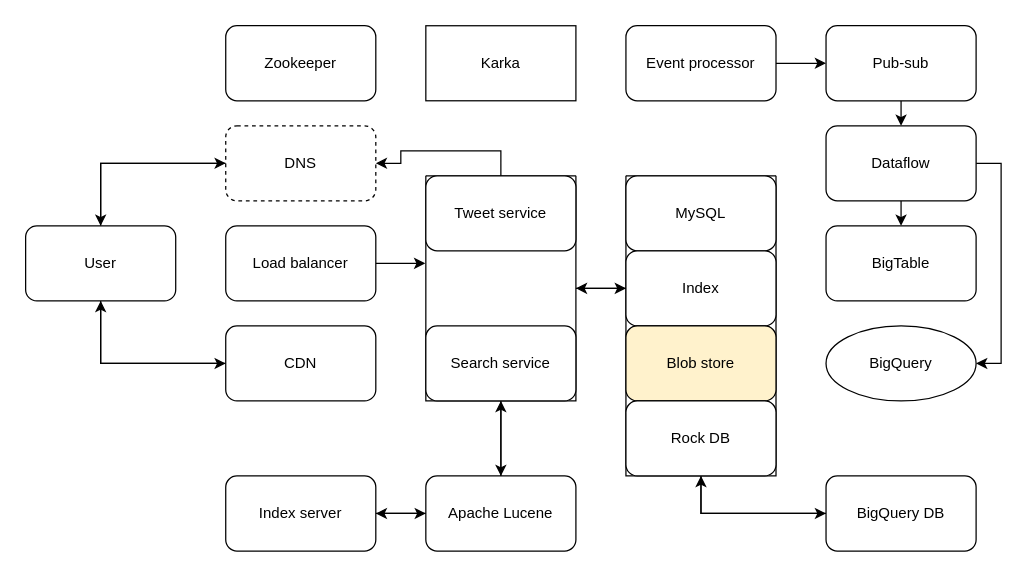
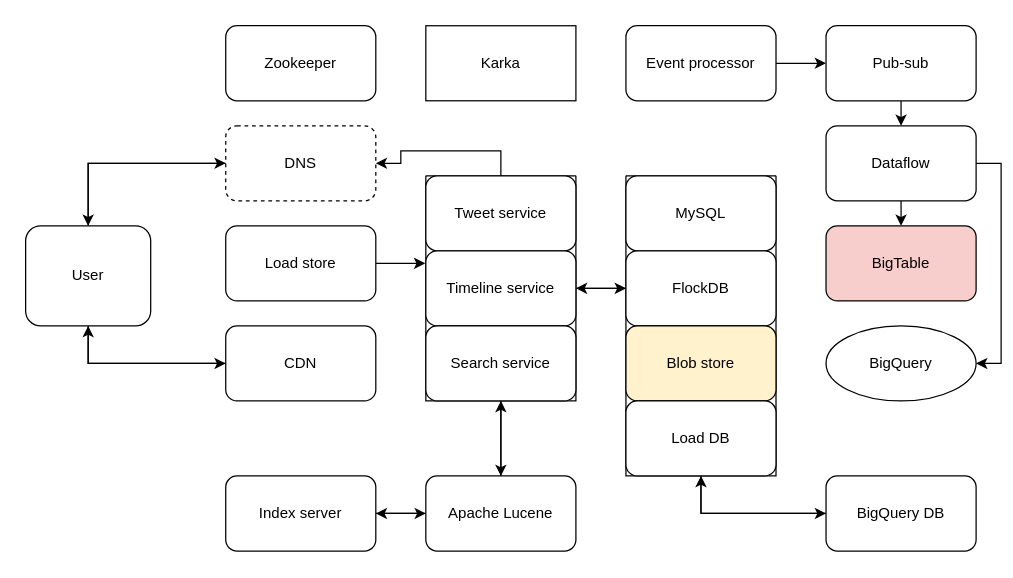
  <mxCell id="0" />
  <mxCell id="1" parent="0" />
  <mxCell id="2" style="edgeStyle=orthogonalEdgeStyle;rounded=0;orthogonalLoop=1;jettySize=auto;html=1;exitX=0.5;exitY=0;exitDx=0;exitDy=0;entryX=0;entryY=0.5;entryDx=0;entryDy=0;" parent="1" source="4" target="8" edge="1"><mxGeometry relative="1" as="geometry" /></mxCell>
  <mxCell id="3" style="edgeStyle=orthogonalEdgeStyle;rounded=0;orthogonalLoop=1;jettySize=auto;html=1;exitX=0.5;exitY=1;exitDx=0;exitDy=0;entryX=0;entryY=0.5;entryDx=0;entryDy=0;" edge="1" parent="1" source="4" target="10"><mxGeometry relative="1" as="geometry" /></mxCell>
- <mxCell id="4" value="User" style="rounded=1;whiteSpace=wrap;html=1;" parent="1" vertex="1"><mxGeometry x="20" y="180" width="120" height="60" as="geometry" /></mxCell>
+ <mxCell id="4" value="User" style="rounded=1;whiteSpace=wrap;html=1;" parent="1" vertex="1"><mxGeometry x="20" y="180" width="100" height="80" as="geometry" /></mxCell>
  <mxCell id="5" style="edgeStyle=orthogonalEdgeStyle;rounded=0;orthogonalLoop=1;jettySize=auto;html=1;exitX=1;exitY=0.5;exitDx=0;exitDy=0;entryX=-0.004;entryY=0.392;entryDx=0;entryDy=0;entryPerimeter=0;" edge="1" parent="1" source="6" target="13"><mxGeometry relative="1" as="geometry" /></mxCell>
- <mxCell id="6" value="Load balancer" style="rounded=1;whiteSpace=wrap;html=1;" parent="1" vertex="1"><mxGeometry x="180" y="180" width="120" height="60" as="geometry" /></mxCell>
+ <mxCell id="6" value="Load store" style="rounded=1;whiteSpace=wrap;html=1;" parent="1" vertex="1"><mxGeometry x="180" y="180" width="120" height="60" as="geometry" /></mxCell>
  <mxCell id="7" style="edgeStyle=orthogonalEdgeStyle;rounded=0;orthogonalLoop=1;jettySize=auto;html=1;exitX=0;exitY=0.5;exitDx=0;exitDy=0;entryX=0.5;entryY=0;entryDx=0;entryDy=0;" parent="1" source="8" target="4" edge="1"><mxGeometry relative="1" as="geometry" /></mxCell>
  <mxCell id="8" value="DNS" style="rounded=1;whiteSpace=wrap;html=1;dashed=1;" parent="1" vertex="1"><mxGeometry x="180" y="100" width="120" height="60" as="geometry" /></mxCell>
  <mxCell id="9" style="edgeStyle=orthogonalEdgeStyle;rounded=0;orthogonalLoop=1;jettySize=auto;html=1;exitX=0;exitY=0.5;exitDx=0;exitDy=0;entryX=0.5;entryY=1;entryDx=0;entryDy=0;" parent="1" source="10" target="4" edge="1"><mxGeometry relative="1" as="geometry" /></mxCell>
  <mxCell id="10" value="CDN" style="rounded=1;whiteSpace=wrap;html=1;" parent="1" vertex="1"><mxGeometry x="180" y="260" width="120" height="60" as="geometry" /></mxCell>
  <mxCell id="11" style="edgeStyle=orthogonalEdgeStyle;rounded=0;orthogonalLoop=1;jettySize=auto;html=1;exitX=1;exitY=0.5;exitDx=0;exitDy=0;" edge="1" parent="1" source="13" target="24"><mxGeometry relative="1" as="geometry" /></mxCell>
  <mxCell id="12" style="edgeStyle=orthogonalEdgeStyle;rounded=0;orthogonalLoop=1;jettySize=auto;html=1;exitX=0.5;exitY=1;exitDx=0;exitDy=0;entryX=0.5;entryY=0;entryDx=0;entryDy=0;" edge="1" parent="1" source="13" target="38"><mxGeometry relative="1" as="geometry" /></mxCell>
  <mxCell id="13" value="" style="swimlane;startSize=0;" vertex="1" parent="1"><mxGeometry x="340" y="140" width="120" height="180" as="geometry" /></mxCell>
  <mxCell id="14" value="Tweet service" style="rounded=1;whiteSpace=wrap;html=1;" parent="13" vertex="1"><mxGeometry width="120" height="60" as="geometry" /></mxCell>
+ <mxCell id="15" value="Timeline service" style="rounded=1;whiteSpace=wrap;html=1;" parent="13" vertex="1"><mxGeometry y="60" width="120" height="60" as="geometry" /></mxCell>
  <mxCell id="16" value="Search service" style="rounded=1;whiteSpace=wrap;html=1;" parent="13" vertex="1"><mxGeometry y="120" width="120" height="60" as="geometry" /></mxCell>
  <mxCell id="17" value="Karka" style="whiteSpace=wrap;html=1;rounded=0;" vertex="1" parent="1"><mxGeometry x="340" y="20" width="120" height="60" as="geometry" /></mxCell>
  <mxCell id="18" style="edgeStyle=orthogonalEdgeStyle;rounded=0;orthogonalLoop=1;jettySize=auto;html=1;exitX=0.5;exitY=0;exitDx=0;exitDy=0;" edge="1" parent="1" source="14" target="8"><mxGeometry relative="1" as="geometry" /></mxCell>
  <mxCell id="19" style="edgeStyle=orthogonalEdgeStyle;rounded=0;orthogonalLoop=1;jettySize=auto;html=1;exitX=1;exitY=0.5;exitDx=0;exitDy=0;entryX=0;entryY=0.5;entryDx=0;entryDy=0;" edge="1" parent="1" source="20" target="28"><mxGeometry relative="1" as="geometry" /></mxCell>
  <mxCell id="20" value="Event processor" style="rounded=1;whiteSpace=wrap;html=1;" vertex="1" parent="1"><mxGeometry x="500" y="20" width="120" height="60" as="geometry" /></mxCell>
  <mxCell id="21" style="edgeStyle=orthogonalEdgeStyle;rounded=0;orthogonalLoop=1;jettySize=auto;html=1;exitX=0.5;exitY=1;exitDx=0;exitDy=0;entryX=0;entryY=0.5;entryDx=0;entryDy=0;" edge="1" parent="1" source="22" target="42"><mxGeometry relative="1" as="geometry" /></mxCell>
  <mxCell id="22" value="" style="swimlane;startSize=0;" vertex="1" parent="1"><mxGeometry x="500" y="140" width="120" height="240" as="geometry" /></mxCell>
  <mxCell id="23" value="MySQL" style="rounded=1;whiteSpace=wrap;html=1;" vertex="1" parent="22"><mxGeometry width="120" height="60" as="geometry" /></mxCell>
- <mxCell id="24" value="Index" style="rounded=1;whiteSpace=wrap;html=1;" vertex="1" parent="22"><mxGeometry y="60" width="120" height="60" as="geometry" /></mxCell>
+ <mxCell id="24" value="FlockDB" style="rounded=1;whiteSpace=wrap;html=1;" vertex="1" parent="22"><mxGeometry y="60" width="120" height="60" as="geometry" /></mxCell>
  <mxCell id="25" value="Blob store" style="rounded=1;whiteSpace=wrap;html=1;fillColor=#fff2cc;" vertex="1" parent="1"><mxGeometry x="500" y="260" width="120" height="60" as="geometry" /></mxCell>
- <mxCell id="26" value="Rock DB" style="rounded=1;whiteSpace=wrap;html=1;" vertex="1" parent="1"><mxGeometry x="500" y="320" width="120" height="60" as="geometry" /></mxCell>
+ <mxCell id="26" value="Load DB" style="rounded=1;whiteSpace=wrap;html=1;" vertex="1" parent="1"><mxGeometry x="500" y="320" width="120" height="60" as="geometry" /></mxCell>
  <mxCell id="27" style="edgeStyle=orthogonalEdgeStyle;rounded=0;orthogonalLoop=1;jettySize=auto;html=1;exitX=0.5;exitY=1;exitDx=0;exitDy=0;entryX=0.5;entryY=0;entryDx=0;entryDy=0;" edge="1" parent="1" source="28" target="31"><mxGeometry relative="1" as="geometry" /></mxCell>
  <mxCell id="28" value="Pub-sub" style="rounded=1;whiteSpace=wrap;html=1;" vertex="1" parent="1"><mxGeometry x="660" y="20" width="120" height="60" as="geometry" /></mxCell>
  <mxCell id="29" style="edgeStyle=orthogonalEdgeStyle;rounded=0;orthogonalLoop=1;jettySize=auto;html=1;exitX=0.5;exitY=1;exitDx=0;exitDy=0;entryX=0.5;entryY=0;entryDx=0;entryDy=0;" edge="1" parent="1" source="31" target="32"><mxGeometry relative="1" as="geometry" /></mxCell>
  <mxCell id="30" style="edgeStyle=orthogonalEdgeStyle;rounded=0;orthogonalLoop=1;jettySize=auto;html=1;exitX=1;exitY=0.5;exitDx=0;exitDy=0;entryX=1;entryY=0.5;entryDx=0;entryDy=0;" edge="1" parent="1" source="31" target="33"><mxGeometry relative="1" as="geometry" /></mxCell>
  <mxCell id="31" value="Dataflow" style="rounded=1;whiteSpace=wrap;html=1;" vertex="1" parent="1"><mxGeometry x="660" y="100" width="120" height="60" as="geometry" /></mxCell>
- <mxCell id="32" value="BigTable" style="rounded=1;whiteSpace=wrap;html=1;" vertex="1" parent="1"><mxGeometry x="660" y="180" width="120" height="60" as="geometry" /></mxCell>
+ <mxCell id="32" value="BigTable" style="rounded=1;whiteSpace=wrap;html=1;fillColor=#f8cecc;" vertex="1" parent="1"><mxGeometry x="660" y="180" width="120" height="60" as="geometry" /></mxCell>
  <mxCell id="33" value="BigQuery" style="ellipse;whiteSpace=wrap;html=1;" vertex="1" parent="1"><mxGeometry x="660" y="260" width="120" height="60" as="geometry" /></mxCell>
  <mxCell id="34" style="edgeStyle=orthogonalEdgeStyle;rounded=0;orthogonalLoop=1;jettySize=auto;html=1;exitX=0;exitY=0.5;exitDx=0;exitDy=0;entryX=1;entryY=0.5;entryDx=0;entryDy=0;" edge="1" parent="1" source="24" target="13"><mxGeometry relative="1" as="geometry" /></mxCell>
  <mxCell id="35" value="Zookeeper" style="rounded=1;whiteSpace=wrap;html=1;" vertex="1" parent="1"><mxGeometry x="180" y="20" width="120" height="60" as="geometry" /></mxCell>
  <mxCell id="36" style="edgeStyle=orthogonalEdgeStyle;rounded=0;orthogonalLoop=1;jettySize=auto;html=1;exitX=0.5;exitY=0;exitDx=0;exitDy=0;entryX=0.5;entryY=1;entryDx=0;entryDy=0;" edge="1" parent="1" source="38" target="13"><mxGeometry relative="1" as="geometry" /></mxCell>
  <mxCell id="37" style="edgeStyle=orthogonalEdgeStyle;rounded=0;orthogonalLoop=1;jettySize=auto;html=1;exitX=0;exitY=0.5;exitDx=0;exitDy=0;entryX=1;entryY=0.5;entryDx=0;entryDy=0;" edge="1" parent="1" source="38" target="40"><mxGeometry relative="1" as="geometry" /></mxCell>
  <mxCell id="38" value="Apache Lucene" style="rounded=1;whiteSpace=wrap;html=1;" vertex="1" parent="1"><mxGeometry x="340" y="380" width="120" height="60" as="geometry" /></mxCell>
  <mxCell id="39" style="edgeStyle=orthogonalEdgeStyle;rounded=0;orthogonalLoop=1;jettySize=auto;html=1;exitX=1;exitY=0.5;exitDx=0;exitDy=0;entryX=0;entryY=0.5;entryDx=0;entryDy=0;" edge="1" parent="1" source="40" target="38"><mxGeometry relative="1" as="geometry" /></mxCell>
  <mxCell id="40" value="Index server" style="rounded=1;whiteSpace=wrap;html=1;" vertex="1" parent="1"><mxGeometry x="180" y="380" width="120" height="60" as="geometry" /></mxCell>
  <mxCell id="41" style="edgeStyle=orthogonalEdgeStyle;rounded=0;orthogonalLoop=1;jettySize=auto;html=1;exitX=0;exitY=0.5;exitDx=0;exitDy=0;entryX=0.5;entryY=1;entryDx=0;entryDy=0;" edge="1" parent="1" source="42" target="22"><mxGeometry relative="1" as="geometry" /></mxCell>
  <mxCell id="42" value="BigQuery DB" style="rounded=1;whiteSpace=wrap;html=1;" vertex="1" parent="1"><mxGeometry x="660" y="380" width="120" height="60" as="geometry" /></mxCell>
